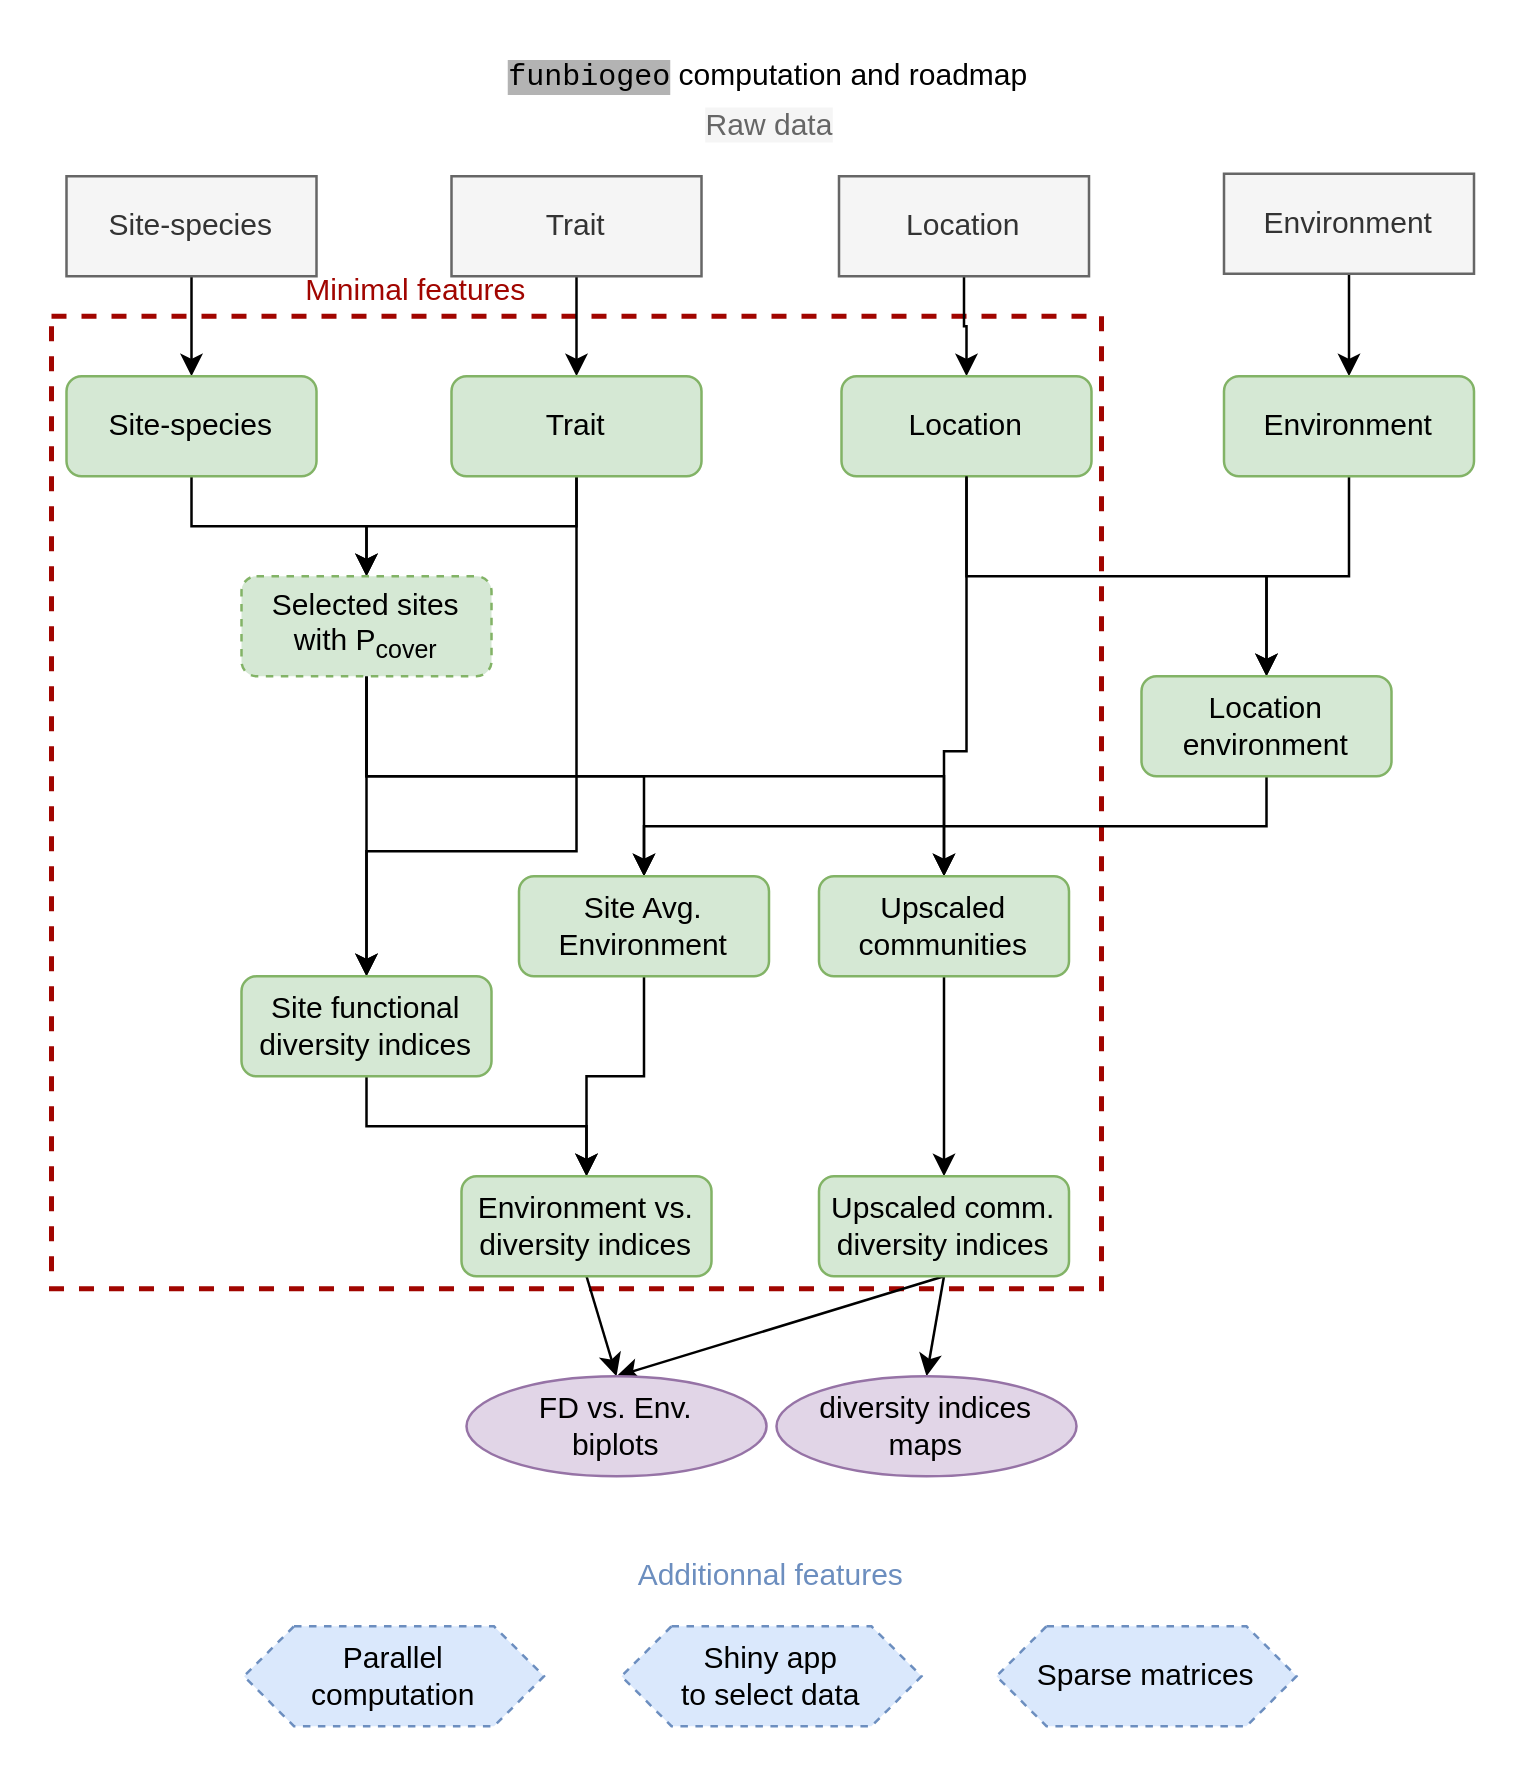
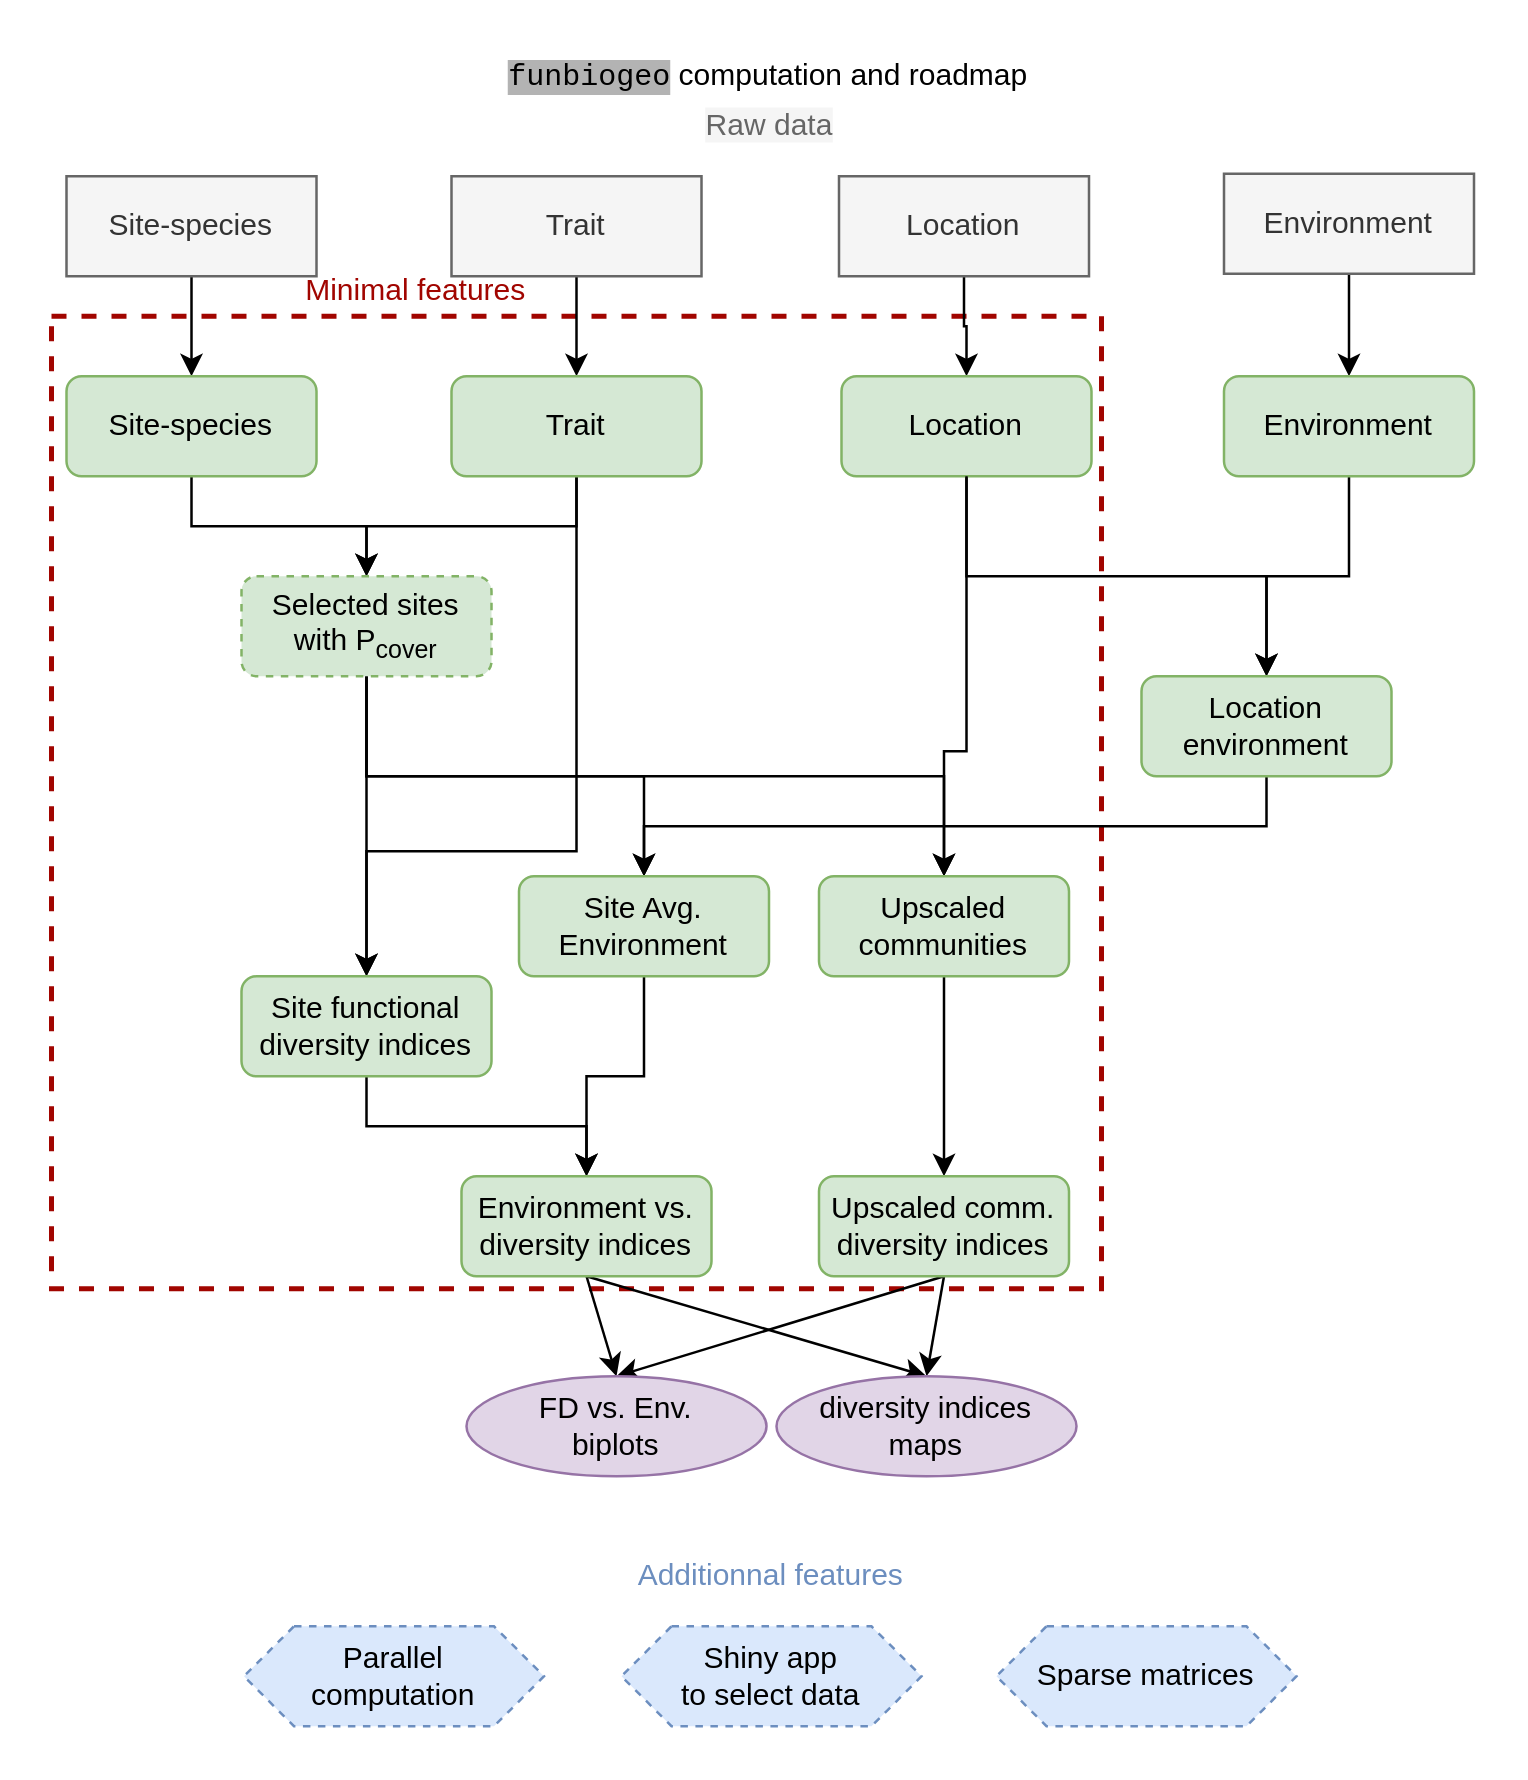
  <mxCell id="0" />
  <mxCell id="1" parent="0" />
  <mxCell id="2" value="" style="rounded=0;whiteSpace=wrap;html=1;fontColor=#666666;gradientColor=#ffffff;dashed=1;strokeWidth=2;fillColor=none;strokeColor=#A10500;" vertex="1" parent="1"><mxGeometry x="20" y="126" width="420" height="389" as="geometry" /></mxCell>
  <mxCell id="3" value="&lt;font face=&quot;Courier New&quot; style=&quot;background-color: rgb(179 , 179 , 179)&quot;&gt;funbiogeo&lt;/font&gt; computation and roadmap" style="text;html=1;strokeColor=none;fillColor=none;align=center;verticalAlign=middle;whiteSpace=wrap;rounded=0;" vertex="1" parent="1"><mxGeometry x="187" y="20" width="240" height="20" as="geometry" /></mxCell>
  <mxCell id="4" style="edgeStyle=orthogonalEdgeStyle;rounded=0;orthogonalLoop=1;jettySize=auto;html=1;exitX=0.5;exitY=1;exitDx=0;exitDy=0;entryX=0.5;entryY=0;entryDx=0;entryDy=0;fontColor=#666666;" edge="1" parent="1" source="5" target="13"><mxGeometry relative="1" as="geometry" /></mxCell>
  <mxCell id="5" value="Site-species" style="whiteSpace=wrap;html=1;fillColor=#f5f5f5;strokeColor=#666666;fontColor=#333333;" vertex="1" parent="1"><mxGeometry x="26" y="70" width="100" height="40" as="geometry" /></mxCell>
  <mxCell id="6" style="edgeStyle=orthogonalEdgeStyle;rounded=0;orthogonalLoop=1;jettySize=auto;html=1;exitX=0.5;exitY=1;exitDx=0;exitDy=0;entryX=0.5;entryY=0;entryDx=0;entryDy=0;fontColor=#666666;" edge="1" parent="1" source="7" target="15"><mxGeometry relative="1" as="geometry" /></mxCell>
  <mxCell id="7" value="Location" style="whiteSpace=wrap;html=1;fillColor=#f5f5f5;strokeColor=#666666;fontColor=#333333;" vertex="1" parent="1"><mxGeometry x="335" y="70" width="100" height="40" as="geometry" /></mxCell>
  <mxCell id="8" style="edgeStyle=orthogonalEdgeStyle;rounded=0;orthogonalLoop=1;jettySize=auto;html=1;exitX=0.5;exitY=1;exitDx=0;exitDy=0;entryX=0.5;entryY=0;entryDx=0;entryDy=0;fontColor=#666666;" edge="1" parent="1" source="9" target="18"><mxGeometry relative="1" as="geometry" /></mxCell>
  <mxCell id="9" value="Trait" style="whiteSpace=wrap;html=1;fillColor=#f5f5f5;strokeColor=#666666;fontColor=#333333;" vertex="1" parent="1"><mxGeometry x="180" y="70" width="100" height="40" as="geometry" /></mxCell>
  <mxCell id="10" style="edgeStyle=orthogonalEdgeStyle;rounded=0;orthogonalLoop=1;jettySize=auto;html=1;exitX=0.5;exitY=1;exitDx=0;exitDy=0;fontColor=#666666;" edge="1" parent="1" source="11" target="20"><mxGeometry relative="1" as="geometry" /></mxCell>
  <mxCell id="11" value="Environment" style="whiteSpace=wrap;html=1;fillColor=#f5f5f5;strokeColor=#666666;fontColor=#333333;" vertex="1" parent="1"><mxGeometry x="489" y="69" width="100" height="40" as="geometry" /></mxCell>
  <mxCell id="12" style="edgeStyle=orthogonalEdgeStyle;rounded=0;orthogonalLoop=1;jettySize=auto;html=1;exitX=0.5;exitY=1;exitDx=0;exitDy=0;entryX=0.5;entryY=0;entryDx=0;entryDy=0;fontColor=#666666;" edge="1" parent="1" source="13" target="24"><mxGeometry relative="1" as="geometry" /></mxCell>
  <mxCell id="13" value="Site-species" style="rounded=1;whiteSpace=wrap;html=1;fillColor=#d5e8d4;strokeColor=#82b366;" vertex="1" parent="1"><mxGeometry x="26" y="150" width="100" height="40" as="geometry" /></mxCell>
  <mxCell id="14" style="edgeStyle=orthogonalEdgeStyle;rounded=0;orthogonalLoop=1;jettySize=auto;html=1;exitX=0.5;exitY=1;exitDx=0;exitDy=0;entryX=0.5;entryY=0;entryDx=0;entryDy=0;fontColor=#666666;" edge="1" parent="1" source="15" target="29"><mxGeometry relative="1" as="geometry" /></mxCell>
  <mxCell id="15" value="Location" style="rounded=1;whiteSpace=wrap;html=1;fillColor=#d5e8d4;strokeColor=#82b366;" vertex="1" parent="1"><mxGeometry x="336" y="150" width="100" height="40" as="geometry" /></mxCell>
  <mxCell id="16" style="edgeStyle=orthogonalEdgeStyle;rounded=0;orthogonalLoop=1;jettySize=auto;html=1;exitX=0.5;exitY=1;exitDx=0;exitDy=0;fontColor=#666666;entryX=0.5;entryY=0;entryDx=0;entryDy=0;" edge="1" parent="1" source="18" target="24"><mxGeometry relative="1" as="geometry"><mxPoint x="136" y="240" as="targetPoint" /></mxGeometry></mxCell>
  <mxCell id="17" style="edgeStyle=orthogonalEdgeStyle;rounded=0;orthogonalLoop=1;jettySize=auto;html=1;exitX=0.5;exitY=1;exitDx=0;exitDy=0;entryX=0.5;entryY=0;entryDx=0;entryDy=0;fontColor=#666666;" edge="1" parent="1" source="18" target="26"><mxGeometry relative="1" as="geometry"><Array as="points"><mxPoint x="230" y="340" /><mxPoint x="146" y="340" /></Array></mxGeometry></mxCell>
  <mxCell id="18" value="Trait" style="rounded=1;whiteSpace=wrap;html=1;fillColor=#d5e8d4;strokeColor=#82b366;" vertex="1" parent="1"><mxGeometry x="180" y="150" width="100" height="40" as="geometry" /></mxCell>
  <mxCell id="19" style="edgeStyle=orthogonalEdgeStyle;rounded=0;orthogonalLoop=1;jettySize=auto;html=1;exitX=0.5;exitY=1;exitDx=0;exitDy=0;entryX=0.5;entryY=0;entryDx=0;entryDy=0;fontColor=#666666;" edge="1" parent="1" source="20" target="29"><mxGeometry relative="1" as="geometry" /></mxCell>
  <mxCell id="20" value="Environment" style="rounded=1;whiteSpace=wrap;html=1;fillColor=#d5e8d4;strokeColor=#82b366;" vertex="1" parent="1"><mxGeometry x="489" y="150" width="100" height="40" as="geometry" /></mxCell>
  <mxCell id="21" style="edgeStyle=orthogonalEdgeStyle;rounded=0;orthogonalLoop=1;jettySize=auto;html=1;exitX=0.5;exitY=1;exitDx=0;exitDy=0;fontColor=#666666;" edge="1" parent="1" source="24" target="26"><mxGeometry relative="1" as="geometry" /></mxCell>
  <mxCell id="22" style="edgeStyle=orthogonalEdgeStyle;rounded=0;orthogonalLoop=1;jettySize=auto;html=1;exitX=0.5;exitY=1;exitDx=0;exitDy=0;entryX=0.5;entryY=0;entryDx=0;entryDy=0;fontColor=#666666;" edge="1" parent="1" source="24" target="31"><mxGeometry relative="1" as="geometry" /></mxCell>
  <mxCell id="23" style="edgeStyle=orthogonalEdgeStyle;rounded=0;orthogonalLoop=1;jettySize=auto;html=1;exitX=0.5;exitY=1;exitDx=0;exitDy=0;fontColor=#666666;entryX=0.5;entryY=0;entryDx=0;entryDy=0;" edge="1" parent="1" source="24" target="36"><mxGeometry relative="1" as="geometry"><mxPoint x="496" y="350" as="targetPoint" /></mxGeometry></mxCell>
  <mxCell id="24" value="Selected sites with P&lt;sub&gt;cover&lt;/sub&gt;" style="rounded=1;whiteSpace=wrap;html=1;fillColor=#d5e8d4;strokeColor=#82b366;dashed=1;" vertex="1" parent="1"><mxGeometry x="96" y="230" width="100" height="40" as="geometry" /></mxCell>
  <mxCell id="25" style="edgeStyle=orthogonalEdgeStyle;rounded=0;orthogonalLoop=1;jettySize=auto;html=1;exitX=0.5;exitY=1;exitDx=0;exitDy=0;fontColor=#666666;entryX=0.5;entryY=0;entryDx=0;entryDy=0;" edge="1" parent="1" source="26" target="34"><mxGeometry relative="1" as="geometry"><mxPoint x="226" y="420" as="targetPoint" /></mxGeometry></mxCell>
  <mxCell id="26" value="Site functional diversity indices" style="rounded=1;whiteSpace=wrap;html=1;fillColor=#d5e8d4;strokeColor=#82b366;" vertex="1" parent="1"><mxGeometry x="96" y="390" width="100" height="40" as="geometry" /></mxCell>
  <mxCell id="27" style="edgeStyle=orthogonalEdgeStyle;rounded=0;orthogonalLoop=1;jettySize=auto;html=1;exitX=0.5;exitY=1;exitDx=0;exitDy=0;entryX=0.5;entryY=0;entryDx=0;entryDy=0;fontColor=#666666;" edge="1" parent="1" source="29" target="31"><mxGeometry relative="1" as="geometry" /></mxCell>
  <mxCell id="28" style="edgeStyle=orthogonalEdgeStyle;rounded=0;orthogonalLoop=1;jettySize=auto;html=1;entryX=0.5;entryY=0;entryDx=0;entryDy=0;fontColor=#666666;exitX=0.5;exitY=1;exitDx=0;exitDy=0;" edge="1" parent="1" source="15" target="36"><mxGeometry relative="1" as="geometry"><Array as="points"><mxPoint x="386" y="300" /><mxPoint x="377" y="300" /></Array></mxGeometry></mxCell>
  <mxCell id="29" value="Location environment" style="rounded=1;whiteSpace=wrap;html=1;fillColor=#d5e8d4;strokeColor=#82b366;" vertex="1" parent="1"><mxGeometry x="456" y="270" width="100" height="40" as="geometry" /></mxCell>
  <mxCell id="30" style="edgeStyle=orthogonalEdgeStyle;rounded=0;orthogonalLoop=1;jettySize=auto;html=1;exitX=0.5;exitY=1;exitDx=0;exitDy=0;entryX=0.5;entryY=0;entryDx=0;entryDy=0;fontColor=#666666;" edge="1" parent="1" source="31" target="34"><mxGeometry relative="1" as="geometry" /></mxCell>
  <mxCell id="31" value="Site Avg. Environment" style="rounded=1;whiteSpace=wrap;html=1;fillColor=#d5e8d4;strokeColor=#82b366;" vertex="1" parent="1"><mxGeometry x="207" y="350" width="100" height="40" as="geometry" /></mxCell>
  <mxCell id="32" style="rounded=0;orthogonalLoop=1;jettySize=auto;html=1;exitX=0.5;exitY=1;exitDx=0;exitDy=0;entryX=0.5;entryY=0;entryDx=0;entryDy=0;fontColor=#A10500;" edge="1" parent="1" source="34" target="47"><mxGeometry relative="1" as="geometry" /></mxCell>
+ <mxCell id="33" style="rounded=0;orthogonalLoop=1;jettySize=auto;html=1;exitX=0.5;exitY=1;exitDx=0;exitDy=0;entryX=0.5;entryY=0;entryDx=0;entryDy=0;fontColor=#A10500;" edge="1" parent="1" source="34" target="48"><mxGeometry relative="1" as="geometry" /></mxCell>
  <mxCell id="34" value="Environment vs. diversity indices" style="rounded=1;whiteSpace=wrap;html=1;fillColor=#d5e8d4;strokeColor=#82b366;" vertex="1" parent="1"><mxGeometry x="184" y="470" width="100" height="40" as="geometry" /></mxCell>
  <mxCell id="35" style="edgeStyle=orthogonalEdgeStyle;rounded=0;orthogonalLoop=1;jettySize=auto;html=1;exitX=0.5;exitY=1;exitDx=0;exitDy=0;entryX=0.5;entryY=0;entryDx=0;entryDy=0;fontColor=#666666;" edge="1" parent="1" source="36" target="40"><mxGeometry relative="1" as="geometry" /></mxCell>
  <mxCell id="36" value="Upscaled communities" style="rounded=1;whiteSpace=wrap;html=1;fillColor=#d5e8d4;strokeColor=#82b366;" vertex="1" parent="1"><mxGeometry x="327" y="350" width="100" height="40" as="geometry" /></mxCell>
  <mxCell id="37" value="&lt;span style=&quot;background-color: rgb(245 , 245 , 245)&quot;&gt;Raw data&lt;/span&gt;" style="text;html=1;strokeColor=none;fillColor=none;align=center;verticalAlign=middle;whiteSpace=wrap;rounded=0;fontColor=#666666;" vertex="1" parent="1"><mxGeometry x="266" y="40" width="83" height="20" as="geometry" /></mxCell>
  <mxCell id="38" style="rounded=0;orthogonalLoop=1;jettySize=auto;html=1;exitX=0.5;exitY=1;exitDx=0;exitDy=0;entryX=0.5;entryY=0;entryDx=0;entryDy=0;fontColor=#A10500;" edge="1" parent="1" source="40" target="48"><mxGeometry relative="1" as="geometry" /></mxCell>
  <mxCell id="39" style="rounded=0;orthogonalLoop=1;jettySize=auto;html=1;exitX=0.5;exitY=1;exitDx=0;exitDy=0;entryX=0.5;entryY=0;entryDx=0;entryDy=0;fontColor=#A10500;" edge="1" parent="1" source="40" target="47"><mxGeometry relative="1" as="geometry" /></mxCell>
  <mxCell id="40" value="Upscaled comm. diversity indices" style="rounded=1;whiteSpace=wrap;html=1;fillColor=#d5e8d4;strokeColor=#82b366;" vertex="1" parent="1"><mxGeometry x="327" y="470" width="100" height="40" as="geometry" /></mxCell>
  <mxCell id="41" value="" style="group" vertex="1" connectable="0" parent="1"><mxGeometry x="97" y="650" width="421" height="40" as="geometry" /></mxCell>
  <mxCell id="42" value="&lt;span style=&quot;color: rgb(0 , 0 , 0)&quot;&gt;Shiny app&lt;br&gt;to select data&lt;/span&gt;" style="shape=hexagon;perimeter=hexagonPerimeter2;whiteSpace=wrap;html=1;fixedSize=1;fillColor=#dae8fc;strokeColor=#6c8ebf;dashed=1;" vertex="1" parent="41"><mxGeometry x="151" width="120" height="40" as="geometry" /></mxCell>
  <mxCell id="43" value="Parallel&lt;br&gt;computation" style="shape=hexagon;perimeter=hexagonPerimeter2;whiteSpace=wrap;html=1;fixedSize=1;fillColor=#dae8fc;strokeColor=#6c8ebf;dashed=1;" vertex="1" parent="41"><mxGeometry width="120" height="40" as="geometry" /></mxCell>
  <mxCell id="44" value="Sparse matrices" style="shape=hexagon;perimeter=hexagonPerimeter2;whiteSpace=wrap;html=1;fixedSize=1;fillColor=#dae8fc;strokeColor=#6c8ebf;dashed=1;" vertex="1" parent="41"><mxGeometry x="301" width="120" height="40" as="geometry" /></mxCell>
  <mxCell id="45" value="Minimal features" style="text;html=1;strokeColor=none;fillColor=none;align=center;verticalAlign=middle;whiteSpace=wrap;rounded=0;dashed=1;fontColor=#A10500;" vertex="1" parent="1"><mxGeometry x="96" y="106" width="140" height="20" as="geometry" /></mxCell>
  <mxCell id="46" value="" style="group" vertex="1" connectable="0" parent="1"><mxGeometry x="186" y="550" width="244" height="40" as="geometry" /></mxCell>
  <mxCell id="47" value="FD vs. Env.&lt;br&gt;biplots" style="ellipse;whiteSpace=wrap;html=1;fillColor=#e1d5e7;strokeColor=#9673a6;" vertex="1" parent="46"><mxGeometry width="120" height="40" as="geometry" /></mxCell>
  <mxCell id="48" value="diversity indices&lt;br&gt;maps" style="ellipse;whiteSpace=wrap;html=1;fillColor=#e1d5e7;strokeColor=#9673a6;" vertex="1" parent="46"><mxGeometry x="124" width="120" height="40" as="geometry" /></mxCell>
  <mxCell id="49" value="&lt;font color=&quot;#6c8ebf&quot;&gt;Additionnal features&lt;/font&gt;" style="text;html=1;strokeColor=none;fillColor=none;align=center;verticalAlign=middle;whiteSpace=wrap;rounded=0;dashed=1;fontColor=#A10500;" vertex="1" parent="1"><mxGeometry x="240" y="620" width="136" height="20" as="geometry" /></mxCell>
